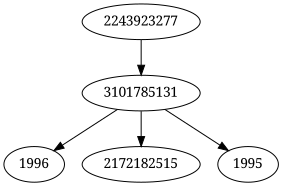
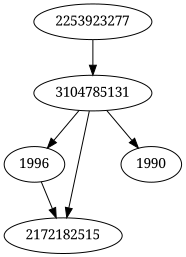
  strict digraph {
    fontname="Noto Serif"
    node [fontname="Noto Serif"]
    edge [fontname="Noto Serif"]
-   3104785131 [label=3101785131]
+   3104785131
    1996
    2172182515
-   1995
-   2253923277 [label=2243923277]
+   1995 [label=1990]
+   2253923277
    3104785131 -> 1996
    3104785131 -> 2172182515
    3104785131 -> 1995
+   1996 -> 2172182515
    2253923277 -> 3104785131
  }
